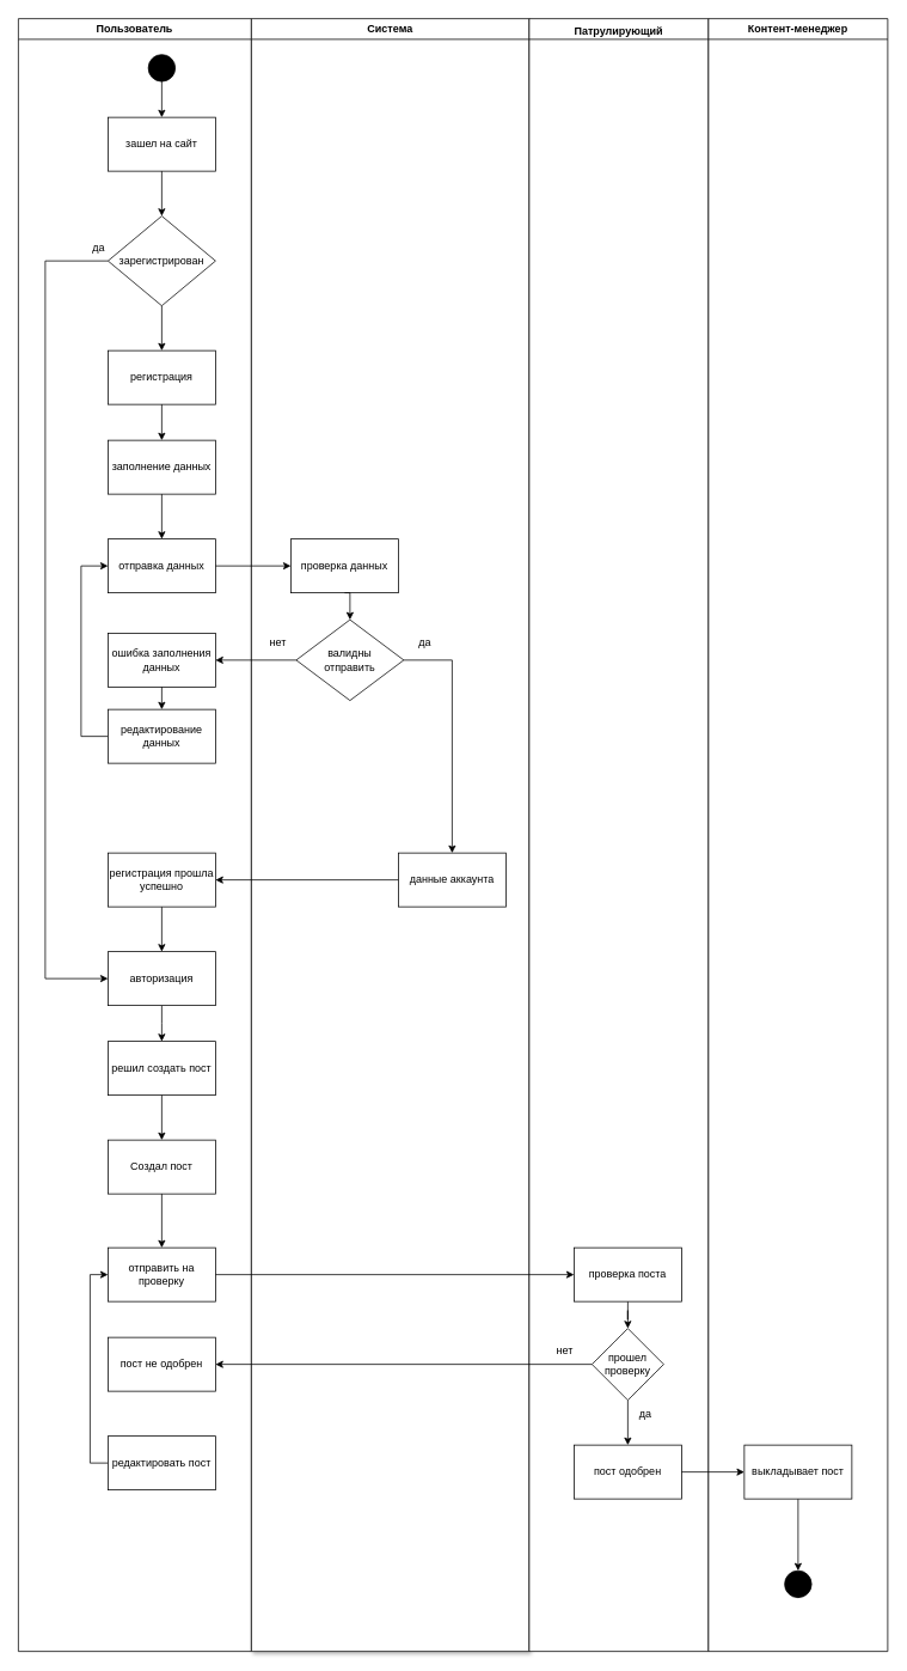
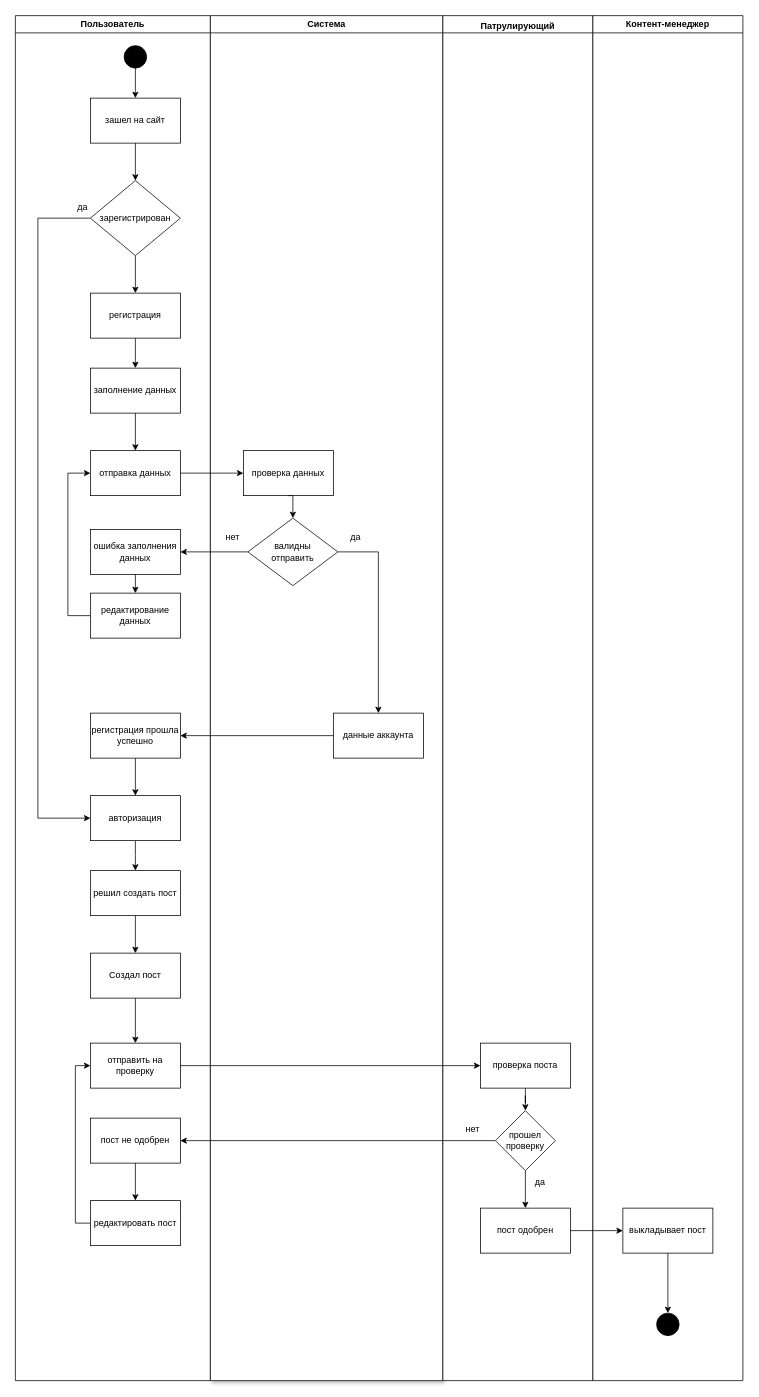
  <mxCell id="0" />
  <mxCell id="1" parent="0" />
  <mxCell id="2" value="Пользователь" style="swimlane;whiteSpace=wrap;html=1;swimlaneFillColor=#FFFFFF;" parent="1" vertex="1"><mxGeometry x="20" y="20" width="260" height="1820" as="geometry" /></mxCell>
  <mxCell id="3" value="" style="ellipse;whiteSpace=wrap;html=1;aspect=fixed;fillColor=#000000;" parent="2" vertex="1"><mxGeometry x="145" y="40" width="30" height="30" as="geometry" /></mxCell>
  <mxCell id="4" value="зашел на сайт" style="rounded=0;whiteSpace=wrap;html=1;fillColor=#FFFFFF;" parent="2" vertex="1"><mxGeometry x="100" y="110" width="120" height="60" as="geometry" /></mxCell>
  <mxCell id="5" value="" style="endArrow=classic;html=1;rounded=0;exitX=0.5;exitY=1;exitDx=0;exitDy=0;entryX=0.5;entryY=0;entryDx=0;entryDy=0;" parent="2" source="3" target="4" edge="1"><mxGeometry width="50" height="50" relative="1" as="geometry"><mxPoint x="370" y="1080" as="sourcePoint" /><mxPoint x="420" y="1030" as="targetPoint" /></mxGeometry></mxCell>
  <mxCell id="6" style="edgeStyle=orthogonalEdgeStyle;rounded=0;orthogonalLoop=1;jettySize=auto;html=1;entryX=0.5;entryY=0;entryDx=0;entryDy=0;" parent="2" source="7" edge="1"><mxGeometry relative="1" as="geometry"><mxPoint x="160" y="1140" as="targetPoint" /></mxGeometry></mxCell>
  <mxCell id="7" value="авторизация" style="rounded=0;whiteSpace=wrap;html=1;fillColor=#FFFFFF;" parent="2" vertex="1"><mxGeometry x="100" y="1040" width="120" height="60" as="geometry" /></mxCell>
  <mxCell id="8" style="edgeStyle=orthogonalEdgeStyle;rounded=0;orthogonalLoop=1;jettySize=auto;html=1;exitX=0;exitY=0.5;exitDx=0;exitDy=0;entryX=0;entryY=0.5;entryDx=0;entryDy=0;strokeWidth=1;" parent="2" source="9" target="7" edge="1"><mxGeometry relative="1" as="geometry"><Array as="points"><mxPoint x="30" y="270" /><mxPoint x="30" y="1070" /></Array></mxGeometry></mxCell>
  <mxCell id="9" value="зарегистрирован" style="rhombus;whiteSpace=wrap;html=1;" parent="2" vertex="1"><mxGeometry x="100" y="220" width="120" height="100" as="geometry" /></mxCell>
  <mxCell id="10" style="edgeStyle=orthogonalEdgeStyle;rounded=0;orthogonalLoop=1;jettySize=auto;html=1;exitX=0.5;exitY=1;exitDx=0;exitDy=0;strokeWidth=1;" parent="2" source="4" target="9" edge="1"><mxGeometry relative="1" as="geometry" /></mxCell>
  <mxCell id="11" value="да" style="text;html=1;strokeColor=none;fillColor=none;align=center;verticalAlign=middle;whiteSpace=wrap;rounded=0;" parent="2" vertex="1"><mxGeometry x="60" y="240" width="60" height="30" as="geometry" /></mxCell>
  <mxCell id="12" value="регистрация" style="rounded=0;whiteSpace=wrap;html=1;" parent="2" vertex="1"><mxGeometry x="100" y="370" width="120" height="60" as="geometry" /></mxCell>
  <mxCell id="13" style="edgeStyle=orthogonalEdgeStyle;rounded=0;orthogonalLoop=1;jettySize=auto;html=1;exitX=0.5;exitY=1;exitDx=0;exitDy=0;entryX=0.5;entryY=0;entryDx=0;entryDy=0;strokeWidth=1;" parent="2" source="9" target="12" edge="1"><mxGeometry relative="1" as="geometry" /></mxCell>
  <mxCell id="14" value="заполнение данных" style="rounded=0;whiteSpace=wrap;html=1;" parent="2" vertex="1"><mxGeometry x="100" y="470" width="120" height="60" as="geometry" /></mxCell>
  <mxCell id="15" style="edgeStyle=orthogonalEdgeStyle;rounded=0;orthogonalLoop=1;jettySize=auto;html=1;exitX=0.5;exitY=1;exitDx=0;exitDy=0;entryX=0.5;entryY=0;entryDx=0;entryDy=0;strokeWidth=1;" parent="2" source="12" target="14" edge="1"><mxGeometry relative="1" as="geometry" /></mxCell>
  <mxCell id="16" value="отправка данных" style="rounded=0;whiteSpace=wrap;html=1;" parent="2" vertex="1"><mxGeometry x="100" y="580" width="120" height="60" as="geometry" /></mxCell>
  <mxCell id="17" style="edgeStyle=orthogonalEdgeStyle;rounded=0;orthogonalLoop=1;jettySize=auto;html=1;exitX=0.5;exitY=1;exitDx=0;exitDy=0;entryX=0.5;entryY=0;entryDx=0;entryDy=0;strokeWidth=1;" parent="2" source="14" target="16" edge="1"><mxGeometry relative="1" as="geometry" /></mxCell>
  <mxCell id="18" style="edgeStyle=orthogonalEdgeStyle;rounded=0;orthogonalLoop=1;jettySize=auto;html=1;exitX=0.5;exitY=1;exitDx=0;exitDy=0;entryX=0.5;entryY=0;entryDx=0;entryDy=0;strokeWidth=1;" parent="2" source="19" target="7" edge="1"><mxGeometry relative="1" as="geometry" /></mxCell>
  <mxCell id="19" value="регистрация прошла&lt;br&gt;успешно" style="rounded=0;whiteSpace=wrap;html=1;" parent="2" vertex="1"><mxGeometry x="100" y="930" width="120" height="60" as="geometry" /></mxCell>
  <mxCell id="20" value="ошибка заполнения&lt;br&gt;данных" style="rounded=0;whiteSpace=wrap;html=1;" parent="2" vertex="1"><mxGeometry x="100" y="685" width="120" height="60" as="geometry" /></mxCell>
  <mxCell id="21" style="edgeStyle=orthogonalEdgeStyle;rounded=0;orthogonalLoop=1;jettySize=auto;html=1;exitX=0;exitY=0.5;exitDx=0;exitDy=0;entryX=0;entryY=0.5;entryDx=0;entryDy=0;strokeWidth=1;" parent="2" source="22" target="16" edge="1"><mxGeometry relative="1" as="geometry"><Array as="points"><mxPoint x="70" y="800" /><mxPoint x="70" y="610" /></Array></mxGeometry></mxCell>
  <mxCell id="22" value="редактирование данных" style="rounded=0;whiteSpace=wrap;html=1;" parent="2" vertex="1"><mxGeometry x="100" y="770" width="120" height="60" as="geometry" /></mxCell>
  <mxCell id="23" style="edgeStyle=orthogonalEdgeStyle;rounded=0;orthogonalLoop=1;jettySize=auto;html=1;exitX=0.5;exitY=1;exitDx=0;exitDy=0;entryX=0.5;entryY=0;entryDx=0;entryDy=0;strokeWidth=1;" parent="2" source="20" target="22" edge="1"><mxGeometry relative="1" as="geometry" /></mxCell>
  <mxCell id="24" value="решил создать пост" style="rounded=0;whiteSpace=wrap;html=1;" parent="2" vertex="1"><mxGeometry x="100" y="1140" width="120" height="60" as="geometry" /></mxCell>
  <mxCell id="25" value="Создал пост" style="rounded=0;whiteSpace=wrap;html=1;" parent="2" vertex="1"><mxGeometry x="100" y="1250" width="120" height="60" as="geometry" /></mxCell>
  <mxCell id="26" style="edgeStyle=orthogonalEdgeStyle;rounded=0;orthogonalLoop=1;jettySize=auto;html=1;entryX=0.5;entryY=0;entryDx=0;entryDy=0;" parent="2" source="24" target="25" edge="1"><mxGeometry relative="1" as="geometry" /></mxCell>
  <mxCell id="27" value="отправить на проверку" style="rounded=0;whiteSpace=wrap;html=1;" parent="2" vertex="1"><mxGeometry x="100" y="1370" width="120" height="60" as="geometry" /></mxCell>
  <mxCell id="28" style="edgeStyle=orthogonalEdgeStyle;rounded=0;orthogonalLoop=1;jettySize=auto;html=1;entryX=0.5;entryY=0;entryDx=0;entryDy=0;" parent="2" source="25" target="27" edge="1"><mxGeometry relative="1" as="geometry" /></mxCell>
  <mxCell id="29" value="пост не одобрен" style="rounded=0;whiteSpace=wrap;html=1;" parent="2" vertex="1"><mxGeometry x="100" y="1470" width="120" height="60" as="geometry" /></mxCell>
  <mxCell id="30" style="edgeStyle=orthogonalEdgeStyle;rounded=0;orthogonalLoop=1;jettySize=auto;html=1;entryX=0;entryY=0.5;entryDx=0;entryDy=0;" parent="2" source="31" target="27" edge="1"><mxGeometry relative="1" as="geometry"><Array as="points"><mxPoint x="80" y="1610" /><mxPoint x="80" y="1400" /></Array></mxGeometry></mxCell>
  <mxCell id="31" value="редактировать пост" style="rounded=0;whiteSpace=wrap;html=1;" parent="2" vertex="1"><mxGeometry x="100" y="1580" width="120" height="60" as="geometry" /></mxCell>
+ <mxCell id="32" style="edgeStyle=orthogonalEdgeStyle;rounded=0;orthogonalLoop=1;jettySize=auto;html=1;entryX=0.5;entryY=0;entryDx=0;entryDy=0;" parent="2" source="29" target="31" edge="1"><mxGeometry relative="1" as="geometry" /></mxCell>
  <mxCell id="33" value="Система" style="swimlane;whiteSpace=wrap;html=1;shadow=1;swimlaneFillColor=#FFFFFF;" parent="1" vertex="1"><mxGeometry x="280" y="20" width="310" height="1820" as="geometry" /></mxCell>
  <mxCell id="34" value="проверка данных" style="rounded=0;whiteSpace=wrap;html=1;" parent="33" vertex="1"><mxGeometry x="44" y="580" width="120" height="60" as="geometry" /></mxCell>
  <mxCell id="35" value="валидны&lt;br&gt;отправить" style="rhombus;whiteSpace=wrap;html=1;" parent="33" vertex="1"><mxGeometry x="50" y="670" width="120" height="90" as="geometry" /></mxCell>
  <mxCell id="36" style="edgeStyle=orthogonalEdgeStyle;rounded=0;orthogonalLoop=1;jettySize=auto;html=1;exitX=0.5;exitY=1;exitDx=0;exitDy=0;entryX=0.5;entryY=0;entryDx=0;entryDy=0;strokeWidth=1;" parent="33" source="34" target="35" edge="1"><mxGeometry relative="1" as="geometry" /></mxCell>
  <mxCell id="37" value="данные аккаунта" style="rounded=0;whiteSpace=wrap;html=1;" parent="33" vertex="1"><mxGeometry x="164" y="930" width="120" height="60" as="geometry" /></mxCell>
  <mxCell id="38" style="edgeStyle=orthogonalEdgeStyle;rounded=0;orthogonalLoop=1;jettySize=auto;html=1;exitX=1;exitY=0.5;exitDx=0;exitDy=0;entryX=0.5;entryY=0;entryDx=0;entryDy=0;strokeWidth=1;" parent="33" source="35" target="37" edge="1"><mxGeometry relative="1" as="geometry" /></mxCell>
  <mxCell id="39" value="да" style="text;html=1;strokeColor=none;fillColor=none;align=center;verticalAlign=middle;whiteSpace=wrap;rounded=0;" parent="33" vertex="1"><mxGeometry x="164" y="680" width="60" height="30" as="geometry" /></mxCell>
  <mxCell id="40" value="нет" style="text;html=1;strokeColor=none;fillColor=none;align=center;verticalAlign=middle;whiteSpace=wrap;rounded=0;" parent="33" vertex="1"><mxGeometry y="680" width="60" height="30" as="geometry" /></mxCell>
  <mxCell id="41" style="edgeStyle=orthogonalEdgeStyle;rounded=0;orthogonalLoop=1;jettySize=auto;html=1;entryX=1;entryY=0.5;entryDx=0;entryDy=0;" parent="1" source="37" target="19" edge="1"><mxGeometry relative="1" as="geometry" /></mxCell>
  <mxCell id="42" style="edgeStyle=orthogonalEdgeStyle;rounded=0;orthogonalLoop=1;jettySize=auto;html=1;entryX=1;entryY=0.5;entryDx=0;entryDy=0;" parent="1" source="35" target="20" edge="1"><mxGeometry relative="1" as="geometry" /></mxCell>
  <mxCell id="43" style="edgeStyle=orthogonalEdgeStyle;rounded=0;orthogonalLoop=1;jettySize=auto;html=1;entryX=0;entryY=0.5;entryDx=0;entryDy=0;" parent="1" source="16" target="34" edge="1"><mxGeometry relative="1" as="geometry" /></mxCell>
  <mxCell id="44" value="&lt;p style=&quot;border-color: var(--border-color); font-weight: 400; margin: 4px 0px 0px;&quot;&gt;&lt;b style=&quot;border-color: var(--border-color);&quot;&gt;Патрулирующий&lt;/b&gt;&lt;/p&gt;" style="swimlane;whiteSpace=wrap;html=1;swimlaneFillColor=#FFFFFF;" parent="1" vertex="1"><mxGeometry x="590" y="20" width="200" height="1820" as="geometry" /></mxCell>
  <mxCell id="45" style="edgeStyle=orthogonalEdgeStyle;rounded=0;orthogonalLoop=1;jettySize=auto;html=1;entryX=0.5;entryY=0;entryDx=0;entryDy=0;" parent="44" source="46" target="48" edge="1"><mxGeometry relative="1" as="geometry" /></mxCell>
  <mxCell id="46" value="проверка поста" style="rounded=0;whiteSpace=wrap;html=1;" parent="44" vertex="1"><mxGeometry x="50" y="1370" width="120" height="60" as="geometry" /></mxCell>
  <mxCell id="47" style="edgeStyle=orthogonalEdgeStyle;rounded=0;orthogonalLoop=1;jettySize=auto;html=1;entryX=0.5;entryY=0;entryDx=0;entryDy=0;" parent="44" source="48" target="49" edge="1"><mxGeometry relative="1" as="geometry" /></mxCell>
  <mxCell id="48" value="прошел&lt;br&gt;проверку" style="rhombus;whiteSpace=wrap;html=1;" parent="44" vertex="1"><mxGeometry x="70" y="1460" width="80" height="80" as="geometry" /></mxCell>
  <mxCell id="49" value="пост одобрен" style="rounded=0;whiteSpace=wrap;html=1;" parent="44" vertex="1"><mxGeometry x="50" y="1590" width="120" height="60" as="geometry" /></mxCell>
  <mxCell id="50" value="нет" style="text;html=1;strokeColor=none;fillColor=none;align=center;verticalAlign=middle;whiteSpace=wrap;rounded=0;" parent="44" vertex="1"><mxGeometry x="10" y="1470" width="60" height="30" as="geometry" /></mxCell>
  <mxCell id="51" value="да" style="text;html=1;strokeColor=none;fillColor=none;align=center;verticalAlign=middle;whiteSpace=wrap;rounded=0;" parent="44" vertex="1"><mxGeometry x="100" y="1540" width="60" height="30" as="geometry" /></mxCell>
  <mxCell id="52" value="Контент-менеджер" style="swimlane;whiteSpace=wrap;html=1;swimlaneFillColor=#FFFFFF;" parent="1" vertex="1"><mxGeometry x="790" y="20" width="200" height="1820" as="geometry" /></mxCell>
  <mxCell id="53" style="edgeStyle=orthogonalEdgeStyle;rounded=0;orthogonalLoop=1;jettySize=auto;html=1;entryX=0.5;entryY=0;entryDx=0;entryDy=0;" parent="52" source="54" target="55" edge="1"><mxGeometry relative="1" as="geometry" /></mxCell>
  <mxCell id="54" value="выкладывает пост" style="rounded=0;whiteSpace=wrap;html=1;" parent="52" vertex="1"><mxGeometry x="40" y="1590" width="120" height="60" as="geometry" /></mxCell>
  <mxCell id="55" value="" style="ellipse;whiteSpace=wrap;html=1;aspect=fixed;fillColor=#000000;" parent="52" vertex="1"><mxGeometry x="85" y="1730" width="30" height="30" as="geometry" /></mxCell>
  <mxCell id="56" value="" style="endArrow=classic;html=1;rounded=0;exitX=1;exitY=0.5;exitDx=0;exitDy=0;entryX=0;entryY=0.5;entryDx=0;entryDy=0;" edge="1" parent="1" source="27" target="46"><mxGeometry width="50" height="50" relative="1" as="geometry"><mxPoint x="490" y="1470" as="sourcePoint" /><mxPoint x="540" y="1420" as="targetPoint" /></mxGeometry></mxCell>
  <mxCell id="57" value="" style="endArrow=classic;html=1;rounded=0;exitX=1;exitY=1;exitDx=0;exitDy=0;entryX=1;entryY=0.5;entryDx=0;entryDy=0;" edge="1" parent="1" source="50" target="29"><mxGeometry width="50" height="50" relative="1" as="geometry"><mxPoint x="410" y="1580" as="sourcePoint" /><mxPoint x="460" y="1530" as="targetPoint" /></mxGeometry></mxCell>
  <mxCell id="58" value="" style="endArrow=classic;html=1;rounded=0;exitX=1;exitY=0.5;exitDx=0;exitDy=0;entryX=0;entryY=0.5;entryDx=0;entryDy=0;" edge="1" parent="1" source="49" target="54"><mxGeometry width="50" height="50" relative="1" as="geometry"><mxPoint x="700" y="1560" as="sourcePoint" /><mxPoint x="830" y="1530" as="targetPoint" /></mxGeometry></mxCell>
